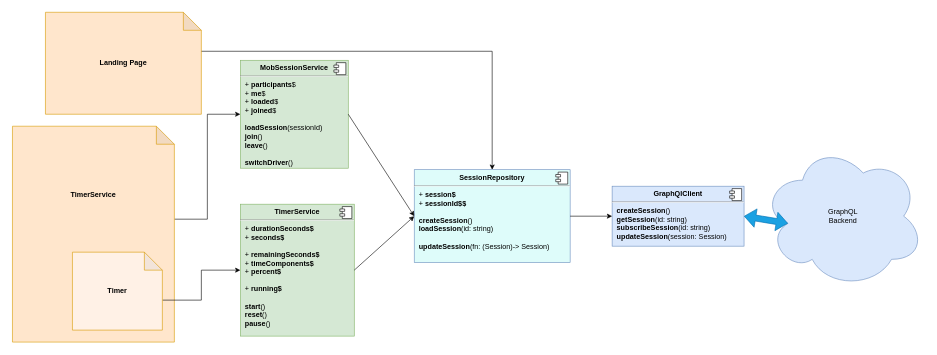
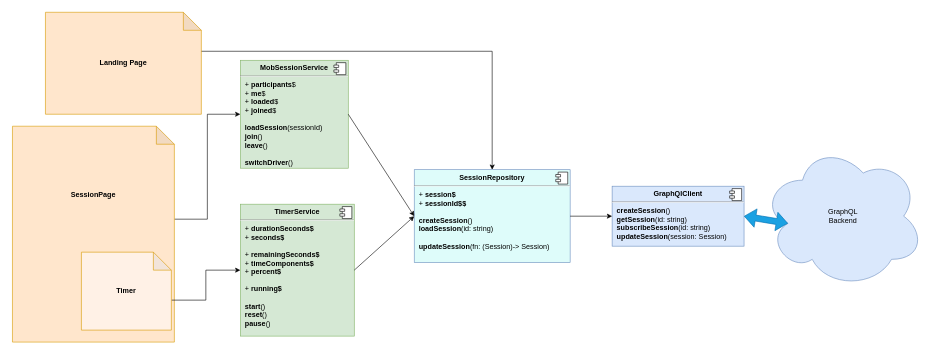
  <mxCell id="0" style=";html=1;" />
  <mxCell id="1" style=";html=1;" parent="0" />
  <mxCell id="2" value="GraphQL&lt;br&gt;Backend" style="ellipse;shape=cloud;whiteSpace=wrap;html=1;fillColor=#dae8fc;strokeColor=#6c8ebf;" vertex="1" parent="1"><mxGeometry x="1270" y="240" width="270" height="240" as="geometry" /></mxCell>
  <mxCell id="3" value="&lt;p style=&quot;margin: 0px ; margin-top: 6px ; text-align: center&quot;&gt;&lt;b&gt;SessionRepository&lt;/b&gt;&lt;/p&gt;&lt;hr&gt;&lt;p style=&quot;margin: 0px ; margin-left: 8px&quot;&gt;+ &lt;b&gt;session$&lt;/b&gt;&lt;br&gt;+ &lt;b&gt;sessionId$$&lt;/b&gt;&lt;/p&gt;&lt;p style=&quot;margin: 0px ; margin-left: 8px&quot;&gt;&lt;br&gt;&lt;/p&gt;&lt;p style=&quot;margin: 0px ; margin-left: 8px&quot;&gt;&lt;b&gt;createSession&lt;/b&gt;()&lt;/p&gt;&lt;p style=&quot;margin: 0px ; margin-left: 8px&quot;&gt;&lt;b&gt;loadSession&lt;/b&gt;(id: string)&lt;/p&gt;&lt;p style=&quot;margin: 0px ; margin-left: 8px&quot;&gt;&lt;br&gt;&lt;/p&gt;&lt;p style=&quot;margin: 0px ; margin-left: 8px&quot;&gt;&lt;b&gt;updateSession&lt;/b&gt;(fn: (Session)-&amp;gt; Session)&lt;/p&gt;" style="align=left;overflow=fill;html=1;dropTarget=0;strokeColor=#6c8ebf;fillColor=#DEFCFA;" vertex="1" parent="1"><mxGeometry x="690" y="282.5" width="260" height="155" as="geometry" /></mxCell>
  <mxCell id="4" value="" style="shape=component;jettyWidth=8;jettyHeight=4;" vertex="1" parent="3"><mxGeometry x="1" width="20" height="20" relative="1" as="geometry"><mxPoint x="-24" y="4" as="offset" /></mxGeometry></mxCell>
  <mxCell id="5" value="&lt;p style=&quot;margin: 6px 0px 0px ; text-align: center&quot;&gt;&lt;b&gt;GraphQlClient&lt;/b&gt;&lt;/p&gt;&lt;hr&gt;&lt;p style=&quot;margin: 0px 0px 0px 8px&quot;&gt;&lt;b&gt;createSession&lt;/b&gt;()&lt;/p&gt;&lt;p style=&quot;margin: 0px 0px 0px 8px&quot;&gt;&lt;b&gt;getSession&lt;/b&gt;(id: string)&lt;/p&gt;&lt;p style=&quot;margin: 0px 0px 0px 8px&quot;&gt;&lt;b&gt;subscribeSession&lt;/b&gt;(id: string)&lt;br&gt;&lt;/p&gt;&lt;p style=&quot;margin: 0px 0px 0px 8px&quot;&gt;&lt;b&gt;updateSession&lt;/b&gt;(session: Session)&lt;/p&gt;" style="align=left;overflow=fill;html=1;dropTarget=0;fillColor=#dae8fc;strokeColor=#6c8ebf;" vertex="1" parent="1"><mxGeometry x="1020" y="310" width="220" height="100" as="geometry" /></mxCell>
  <mxCell id="6" value="" style="shape=component;jettyWidth=8;jettyHeight=4;" vertex="1" parent="5"><mxGeometry x="1" width="20" height="20" relative="1" as="geometry"><mxPoint x="-24" y="4" as="offset" /></mxGeometry></mxCell>
  <mxCell id="7" value="&lt;p style=&quot;margin: 0px ; margin-top: 6px ; text-align: center&quot;&gt;&lt;b&gt;MobSessionService&lt;/b&gt;&lt;/p&gt;&lt;hr&gt;&lt;p style=&quot;margin: 0px ; margin-left: 8px&quot;&gt;&lt;span&gt;+ &lt;b&gt;participants&lt;/b&gt;$&lt;/span&gt;&lt;br&gt;&lt;/p&gt;&lt;p style=&quot;margin: 0px ; margin-left: 8px&quot;&gt;+ &lt;b&gt;me&lt;/b&gt;$&lt;/p&gt;&lt;p style=&quot;margin: 0px ; margin-left: 8px&quot;&gt;+ &lt;b&gt;loaded&lt;/b&gt;$&lt;/p&gt;&lt;p style=&quot;margin: 0px ; margin-left: 8px&quot;&gt;+ &lt;b&gt;joined&lt;/b&gt;$&lt;/p&gt;&lt;p style=&quot;margin: 0px ; margin-left: 8px&quot;&gt;&lt;br&gt;&lt;/p&gt;&lt;p style=&quot;margin: 0px ; margin-left: 8px&quot;&gt;&lt;b&gt;loadSession&lt;/b&gt;(sessionId)&lt;/p&gt;&lt;p style=&quot;margin: 0px ; margin-left: 8px&quot;&gt;&lt;b&gt;join&lt;/b&gt;()&lt;/p&gt;&lt;p style=&quot;margin: 0px ; margin-left: 8px&quot;&gt;&lt;b&gt;leave&lt;/b&gt;()&lt;/p&gt;&lt;p style=&quot;margin: 0px ; margin-left: 8px&quot;&gt;&lt;br&gt;&lt;/p&gt;&lt;p style=&quot;margin: 0px ; margin-left: 8px&quot;&gt;&lt;b&gt;switchDriver&lt;/b&gt;()&lt;/p&gt;" style="align=left;overflow=fill;html=1;dropTarget=0;fillColor=#d5e8d4;strokeColor=#82b366;" vertex="1" parent="1"><mxGeometry x="400" y="100" width="180" height="180" as="geometry" /></mxCell>
  <mxCell id="8" value="" style="shape=component;jettyWidth=8;jettyHeight=4;" vertex="1" parent="7"><mxGeometry x="1" width="20" height="20" relative="1" as="geometry"><mxPoint x="-24" y="4" as="offset" /></mxGeometry></mxCell>
  <mxCell id="9" value="&lt;p style=&quot;margin: 0px ; margin-top: 6px ; text-align: center&quot;&gt;&lt;b&gt;TimerService&lt;/b&gt;&lt;/p&gt;&lt;hr&gt;&lt;p style=&quot;margin: 0px ; margin-left: 8px&quot;&gt;+ &lt;b&gt;durationSeconds$&lt;/b&gt;&lt;/p&gt;&lt;p style=&quot;margin: 0px ; margin-left: 8px&quot;&gt;+ &lt;b&gt;seconds$&lt;/b&gt;&lt;/p&gt;&lt;p style=&quot;margin: 0px ; margin-left: 8px&quot;&gt;&lt;br&gt;&lt;/p&gt;&lt;p style=&quot;margin: 0px ; margin-left: 8px&quot;&gt;+ &lt;b&gt;remainingSeconds$&lt;/b&gt;&lt;/p&gt;&lt;p style=&quot;margin: 0px ; margin-left: 8px&quot;&gt;+ &lt;b&gt;timeComponents$&lt;/b&gt;&lt;/p&gt;&lt;p style=&quot;margin: 0px ; margin-left: 8px&quot;&gt;+ &lt;b&gt;percent$&lt;/b&gt;&lt;/p&gt;&lt;p style=&quot;margin: 0px ; margin-left: 8px&quot;&gt;&lt;br&gt;+ &lt;b&gt;running$&lt;/b&gt;&lt;/p&gt;&lt;p style=&quot;margin: 0px ; margin-left: 8px&quot;&gt;&lt;br&gt;&lt;/p&gt;&lt;p style=&quot;margin: 0px ; margin-left: 8px&quot;&gt;&lt;b&gt;start&lt;/b&gt;()&lt;/p&gt;&lt;p style=&quot;margin: 0px ; margin-left: 8px&quot;&gt;&lt;b&gt;reset&lt;/b&gt;()&lt;/p&gt;&lt;p style=&quot;margin: 0px ; margin-left: 8px&quot;&gt;&lt;b&gt;pause&lt;/b&gt;()&lt;/p&gt;&lt;p style=&quot;margin: 0px ; margin-left: 8px&quot;&gt;&lt;br&gt;&lt;/p&gt;&lt;p style=&quot;margin: 0px ; margin-left: 8px&quot;&gt;&lt;br&gt;&lt;/p&gt;" style="align=left;overflow=fill;html=1;dropTarget=0;fillColor=#d5e8d4;strokeColor=#82b366;" vertex="1" parent="1"><mxGeometry x="400" y="340" width="190" height="220" as="geometry" /></mxCell>
  <mxCell id="10" value="" style="shape=component;jettyWidth=8;jettyHeight=4;" vertex="1" parent="9"><mxGeometry x="1" width="20" height="20" relative="1" as="geometry"><mxPoint x="-24" y="4" as="offset" /></mxGeometry></mxCell>
  <mxCell id="11" value="" style="endArrow=classic;html=1;exitX=1;exitY=0.5;exitDx=0;exitDy=0;entryX=0;entryY=0.5;entryDx=0;entryDy=0;" edge="1" parent="1" source="9" target="3"><mxGeometry width="50" height="50" relative="1" as="geometry"><mxPoint x="740" y="590" as="sourcePoint" /><mxPoint x="790" y="540" as="targetPoint" /></mxGeometry></mxCell>
  <mxCell id="12" value="" style="endArrow=classic;html=1;exitX=1;exitY=0.5;exitDx=0;exitDy=0;entryX=0;entryY=0.5;entryDx=0;entryDy=0;" edge="1" parent="1" source="7" target="3"><mxGeometry width="50" height="50" relative="1" as="geometry"><mxPoint x="740" y="590" as="sourcePoint" /><mxPoint x="790" y="540" as="targetPoint" /></mxGeometry></mxCell>
  <mxCell id="13" value="" style="endArrow=classic;html=1;" edge="1" parent="1" target="5"><mxGeometry width="50" height="50" relative="1" as="geometry"><mxPoint x="950" y="360" as="sourcePoint" /><mxPoint x="1120" y="290" as="targetPoint" /></mxGeometry></mxCell>
  <mxCell id="14" value="" style="shape=flexArrow;endArrow=classic;startArrow=classic;html=1;entryX=0.16;entryY=0.55;entryDx=0;entryDy=0;entryPerimeter=0;exitX=1;exitY=0.5;exitDx=0;exitDy=0;fillColor=#1ba1e2;strokeColor=#006EAF;" edge="1" parent="1" source="5" target="2"><mxGeometry width="100" height="100" relative="1" as="geometry"><mxPoint x="1240" y="370" as="sourcePoint" /><mxPoint x="1340" y="270" as="targetPoint" /></mxGeometry></mxCell>
  <mxCell id="15" style="edgeStyle=orthogonalEdgeStyle;rounded=0;orthogonalLoop=1;jettySize=auto;html=1;exitX=0;exitY=0;exitDx=70;exitDy=65;exitPerimeter=0;" edge="1" parent="1" source="16" target="3"><mxGeometry relative="1" as="geometry" /></mxCell>
  <mxCell id="16" value="&lt;b&gt;Landing Page&lt;/b&gt;" style="shape=note;whiteSpace=wrap;html=1;backgroundOutline=1;darkOpacity=0.05;fillColor=#ffe6cc;strokeColor=#d79b00;" vertex="1" parent="1"><mxGeometry x="75" y="20" width="260" height="170" as="geometry" /></mxCell>
  <mxCell id="17" style="edgeStyle=orthogonalEdgeStyle;rounded=0;orthogonalLoop=1;jettySize=auto;html=1;exitX=0;exitY=0;exitDx=270;exitDy=155;exitPerimeter=0;entryX=0;entryY=0.5;entryDx=0;entryDy=0;" edge="1" parent="1" source="18" target="7"><mxGeometry relative="1" as="geometry" /></mxCell>
- <mxCell id="18" value="&lt;b&gt;&lt;br&gt;&lt;br&gt;&lt;br&gt;&lt;br&gt;&lt;br&gt;&lt;br&gt;&lt;br&gt;TimerService&lt;/b&gt;" style="shape=note;whiteSpace=wrap;html=1;backgroundOutline=1;darkOpacity=0.05;verticalAlign=top;fillColor=#ffe6cc;strokeColor=#d79b00;" vertex="1" parent="1"><mxGeometry x="20" y="210" width="270" height="360" as="geometry" /></mxCell>
+ <mxCell id="18" value="&lt;b&gt;&lt;br&gt;&lt;br&gt;&lt;br&gt;&lt;br&gt;&lt;br&gt;&lt;br&gt;&lt;br&gt;SessionPage&lt;/b&gt;" style="shape=note;whiteSpace=wrap;html=1;backgroundOutline=1;darkOpacity=0.05;verticalAlign=top;fillColor=#ffe6cc;strokeColor=#d79b00;" vertex="1" parent="1"><mxGeometry x="20" y="210" width="270" height="360" as="geometry" /></mxCell>
  <mxCell id="19" style="edgeStyle=orthogonalEdgeStyle;rounded=0;orthogonalLoop=1;jettySize=auto;html=1;exitX=0;exitY=0;exitDx=150;exitDy=80;exitPerimeter=0;entryX=0;entryY=0.5;entryDx=0;entryDy=0;" edge="1" parent="1" source="20" target="9"><mxGeometry relative="1" as="geometry" /></mxCell>
- <mxCell id="20" value="&lt;b&gt;Timer&lt;/b&gt;" style="shape=note;whiteSpace=wrap;html=1;backgroundOutline=1;darkOpacity=0.05;strokeColor=#d79b00;fillColor=#FFF1E6;" vertex="1" parent="1"><mxGeometry x="120" y="420" width="150" height="130" as="geometry" /></mxCell>
+ <mxCell id="20" value="&lt;b&gt;Timer&lt;/b&gt;" style="shape=note;whiteSpace=wrap;html=1;backgroundOutline=1;darkOpacity=0.05;strokeColor=#d79b00;fillColor=#FFF1E6;" vertex="1" parent="1"><mxGeometry x="135" y="420" width="150" height="130" as="geometry" /></mxCell>
